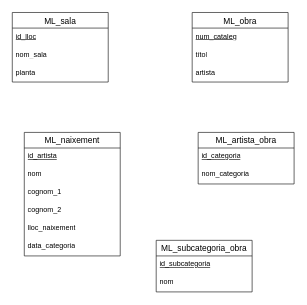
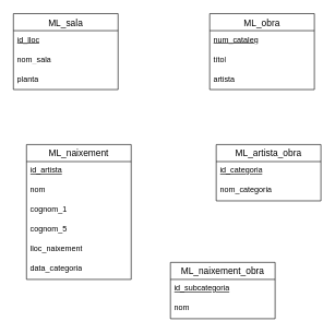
  <mxCell id="0" />
  <mxCell id="1" parent="0" />
  <mxCell id="2" value="ML_sala" style="swimlane;fontStyle=0;childLayout=stackLayout;horizontal=1;startSize=26;horizontalStack=0;resizeParent=1;resizeParentMax=0;resizeLast=0;collapsible=1;marginBottom=0;align=center;fontSize=14;" vertex="1" parent="1"><mxGeometry x="20" y="20" width="160" height="116" as="geometry" /></mxCell>
  <mxCell id="3" value="&lt;u&gt;id_lloc&lt;/u&gt;" style="text;strokeColor=none;fillColor=none;spacingLeft=4;spacingRight=4;overflow=hidden;rotatable=0;points=[[0,0.5],[1,0.5]];portConstraint=eastwest;fontSize=12;whiteSpace=wrap;html=1;" vertex="1" parent="2"><mxGeometry y="26" width="160" height="30" as="geometry" /></mxCell>
  <mxCell id="4" value="nom_sala" style="text;strokeColor=none;fillColor=none;spacingLeft=4;spacingRight=4;overflow=hidden;rotatable=0;points=[[0,0.5],[1,0.5]];portConstraint=eastwest;fontSize=12;whiteSpace=wrap;html=1;" vertex="1" parent="2"><mxGeometry y="56" width="160" height="30" as="geometry" /></mxCell>
  <mxCell id="5" value="planta" style="text;strokeColor=none;fillColor=none;spacingLeft=4;spacingRight=4;overflow=hidden;rotatable=0;points=[[0,0.5],[1,0.5]];portConstraint=eastwest;fontSize=12;whiteSpace=wrap;html=1;" vertex="1" parent="2"><mxGeometry y="86" width="160" height="30" as="geometry" /></mxCell>
  <mxCell id="6" value="ML_obra" style="swimlane;fontStyle=0;childLayout=stackLayout;horizontal=1;startSize=26;horizontalStack=0;resizeParent=1;resizeParentMax=0;resizeLast=0;collapsible=1;marginBottom=0;align=center;fontSize=14;" vertex="1" parent="1"><mxGeometry x="320" y="20" width="160" height="116" as="geometry" /></mxCell>
  <mxCell id="7" value="&lt;u&gt;num_cataleg&lt;/u&gt;" style="text;strokeColor=none;fillColor=none;spacingLeft=4;spacingRight=4;overflow=hidden;rotatable=0;points=[[0,0.5],[1,0.5]];portConstraint=eastwest;fontSize=12;whiteSpace=wrap;html=1;" vertex="1" parent="6"><mxGeometry y="26" width="160" height="30" as="geometry" /></mxCell>
  <mxCell id="8" value="títol" style="text;strokeColor=none;fillColor=none;spacingLeft=4;spacingRight=4;overflow=hidden;rotatable=0;points=[[0,0.5],[1,0.5]];portConstraint=eastwest;fontSize=12;whiteSpace=wrap;html=1;" vertex="1" parent="6"><mxGeometry y="56" width="160" height="30" as="geometry" /></mxCell>
  <mxCell id="9" value="artista" style="text;strokeColor=none;fillColor=none;spacingLeft=4;spacingRight=4;overflow=hidden;rotatable=0;points=[[0,0.5],[1,0.5]];portConstraint=eastwest;fontSize=12;whiteSpace=wrap;html=1;" vertex="1" parent="6"><mxGeometry y="86" width="160" height="30" as="geometry" /></mxCell>
  <mxCell id="10" value="ML_artista_obra" style="swimlane;fontStyle=0;childLayout=stackLayout;horizontal=1;startSize=26;horizontalStack=0;resizeParent=1;resizeParentMax=0;resizeLast=0;collapsible=1;marginBottom=0;align=center;fontSize=14;" vertex="1" parent="1"><mxGeometry x="330" y="220" width="160" height="86" as="geometry" /></mxCell>
  <mxCell id="11" value="&lt;u&gt;id_categoria&lt;/u&gt;" style="text;strokeColor=none;fillColor=none;spacingLeft=4;spacingRight=4;overflow=hidden;rotatable=0;points=[[0,0.5],[1,0.5]];portConstraint=eastwest;fontSize=12;whiteSpace=wrap;html=1;" vertex="1" parent="10"><mxGeometry y="26" width="160" height="30" as="geometry" /></mxCell>
  <mxCell id="12" value="nom_categoria" style="text;strokeColor=none;fillColor=none;spacingLeft=4;spacingRight=4;overflow=hidden;rotatable=0;points=[[0,0.5],[1,0.5]];portConstraint=eastwest;fontSize=12;whiteSpace=wrap;html=1;" vertex="1" parent="10"><mxGeometry y="56" width="160" height="30" as="geometry" /></mxCell>
  <mxCell id="13" value="ML_naixement" style="swimlane;fontStyle=0;childLayout=stackLayout;horizontal=1;startSize=26;horizontalStack=0;resizeParent=1;resizeParentMax=0;resizeLast=0;collapsible=1;marginBottom=0;align=center;fontSize=14;" vertex="1" parent="1"><mxGeometry x="40" y="220" width="160" height="206" as="geometry" /></mxCell>
  <mxCell id="14" value="&lt;u&gt;id_artista&lt;/u&gt;" style="text;strokeColor=none;fillColor=none;spacingLeft=4;spacingRight=4;overflow=hidden;rotatable=0;points=[[0,0.5],[1,0.5]];portConstraint=eastwest;fontSize=12;whiteSpace=wrap;html=1;" vertex="1" parent="13"><mxGeometry y="26" width="160" height="30" as="geometry" /></mxCell>
  <mxCell id="15" value="nom" style="text;strokeColor=none;fillColor=none;spacingLeft=4;spacingRight=4;overflow=hidden;rotatable=0;points=[[0,0.5],[1,0.5]];portConstraint=eastwest;fontSize=12;whiteSpace=wrap;html=1;" vertex="1" parent="13"><mxGeometry y="56" width="160" height="30" as="geometry" /></mxCell>
  <mxCell id="16" value="cognom_1" style="text;strokeColor=none;fillColor=none;spacingLeft=4;spacingRight=4;overflow=hidden;rotatable=0;points=[[0,0.5],[1,0.5]];portConstraint=eastwest;fontSize=12;whiteSpace=wrap;html=1;" vertex="1" parent="13"><mxGeometry y="86" width="160" height="30" as="geometry" /></mxCell>
- <mxCell id="17" value="cognom_2" style="text;strokeColor=none;fillColor=none;spacingLeft=4;spacingRight=4;overflow=hidden;rotatable=0;points=[[0,0.5],[1,0.5]];portConstraint=eastwest;fontSize=12;whiteSpace=wrap;html=1;" vertex="1" parent="13"><mxGeometry y="116" width="160" height="30" as="geometry" /></mxCell>
+ <mxCell id="17" value="cognom_5" style="text;strokeColor=none;fillColor=none;spacingLeft=4;spacingRight=4;overflow=hidden;rotatable=0;points=[[0,0.5],[1,0.5]];portConstraint=eastwest;fontSize=12;whiteSpace=wrap;html=1;" vertex="1" parent="13"><mxGeometry y="116" width="160" height="30" as="geometry" /></mxCell>
  <mxCell id="18" value="lloc_naixement" style="text;strokeColor=none;fillColor=none;spacingLeft=4;spacingRight=4;overflow=hidden;rotatable=0;points=[[0,0.5],[1,0.5]];portConstraint=eastwest;fontSize=12;whiteSpace=wrap;html=1;" vertex="1" parent="13"><mxGeometry y="146" width="160" height="30" as="geometry" /></mxCell>
  <mxCell id="19" value="data_categoria" style="text;strokeColor=none;fillColor=none;spacingLeft=4;spacingRight=4;overflow=hidden;rotatable=0;points=[[0,0.5],[1,0.5]];portConstraint=eastwest;fontSize=12;whiteSpace=wrap;html=1;" vertex="1" parent="13"><mxGeometry y="176" width="160" height="30" as="geometry" /></mxCell>
- <mxCell id="20" value="ML_subcategoria_obra" style="swimlane;fontStyle=0;childLayout=stackLayout;horizontal=1;startSize=26;horizontalStack=0;resizeParent=1;resizeParentMax=0;resizeLast=0;collapsible=1;marginBottom=0;align=center;fontSize=14;" vertex="1" parent="1"><mxGeometry x="260" y="400" width="160" height="86" as="geometry" /></mxCell>
+ <mxCell id="20" value="ML_naixement_obra" style="swimlane;fontStyle=0;childLayout=stackLayout;horizontal=1;startSize=26;horizontalStack=0;resizeParent=1;resizeParentMax=0;resizeLast=0;collapsible=1;marginBottom=0;align=center;fontSize=14;" vertex="1" parent="1"><mxGeometry x="260" y="400" width="160" height="86" as="geometry" /></mxCell>
  <mxCell id="21" value="&lt;u&gt;id_subcategoria&lt;/u&gt;" style="text;strokeColor=none;fillColor=none;spacingLeft=4;spacingRight=4;overflow=hidden;rotatable=0;points=[[0,0.5],[1,0.5]];portConstraint=eastwest;fontSize=12;whiteSpace=wrap;html=1;" vertex="1" parent="20"><mxGeometry y="26" width="160" height="30" as="geometry" /></mxCell>
  <mxCell id="22" value="nom" style="text;strokeColor=none;fillColor=none;spacingLeft=4;spacingRight=4;overflow=hidden;rotatable=0;points=[[0,0.5],[1,0.5]];portConstraint=eastwest;fontSize=12;whiteSpace=wrap;html=1;" vertex="1" parent="20"><mxGeometry y="56" width="160" height="30" as="geometry" /></mxCell>
